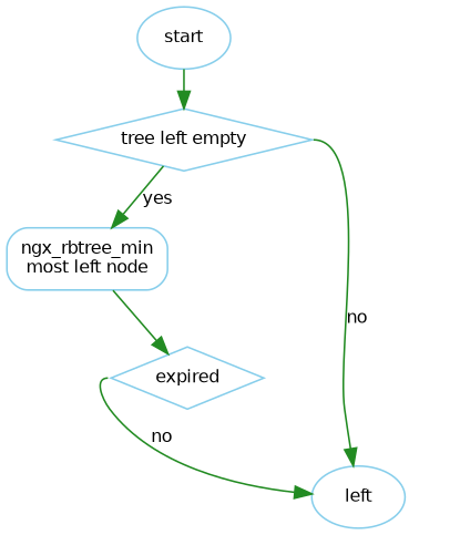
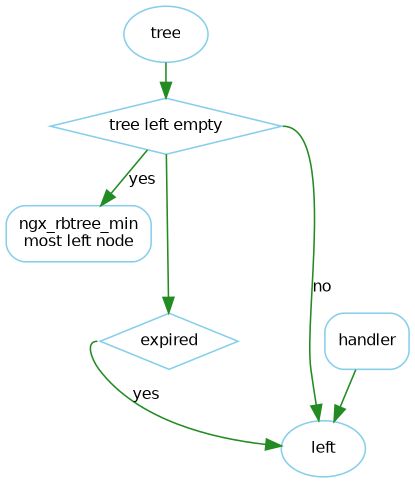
  digraph {
    fontname="DejaVu Sans"
    rankdir=TB
    ranksep=0.3
    node [color=skyblue fontname="DejaVu Sans" fontsize=10 shape=oval]
    edge [color=forestgreen fontname="DejaVu Sans" fontsize=10 weight=2]
-   n1 [label=start]
+   n1 [label=tree]
    n2 [label="tree left empty" shape=diamond]
    n3 [label=left]
    n4 [label="ngx_rbtree_min\nmost left node" shape=rect style=rounded]
    n5 [label=expired shape=diamond]
+   n6 [label=handler shape=rect style=rounded]
    n1 -> n2
    n2 -> n3 [label=no tailport=e weight=1]
    n2 -> n4 [label=yes]
-   n4 -> n5
-   n5 -> n3 [label=no tailport=w weight=1]
+   n2 -> n5
+   n5 -> n3 [label=yes tailport=w weight=1]
+   n6 -> n3
  }
